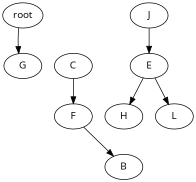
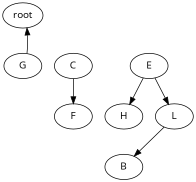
  strict digraph {
    fontname="Open Sans"
    node [fontname="Open Sans"]
    edge [fontname="Open Sans"]
    n1 [label=root]
    n2 [label=G]
    n3 [label=C]
    n4 [label=F]
-   n5 [label=J]
    n6 [label=E]
    n7 [label=B]
    n8 [label=H]
    n9 [label=L]
-   n1 -> n2
+   n2 -> n1
    n3 -> n4
-   n5 -> n6
    n6 -> n8
    n6 -> n9
-   n4 -> n7
+   n9 -> n7
  }
